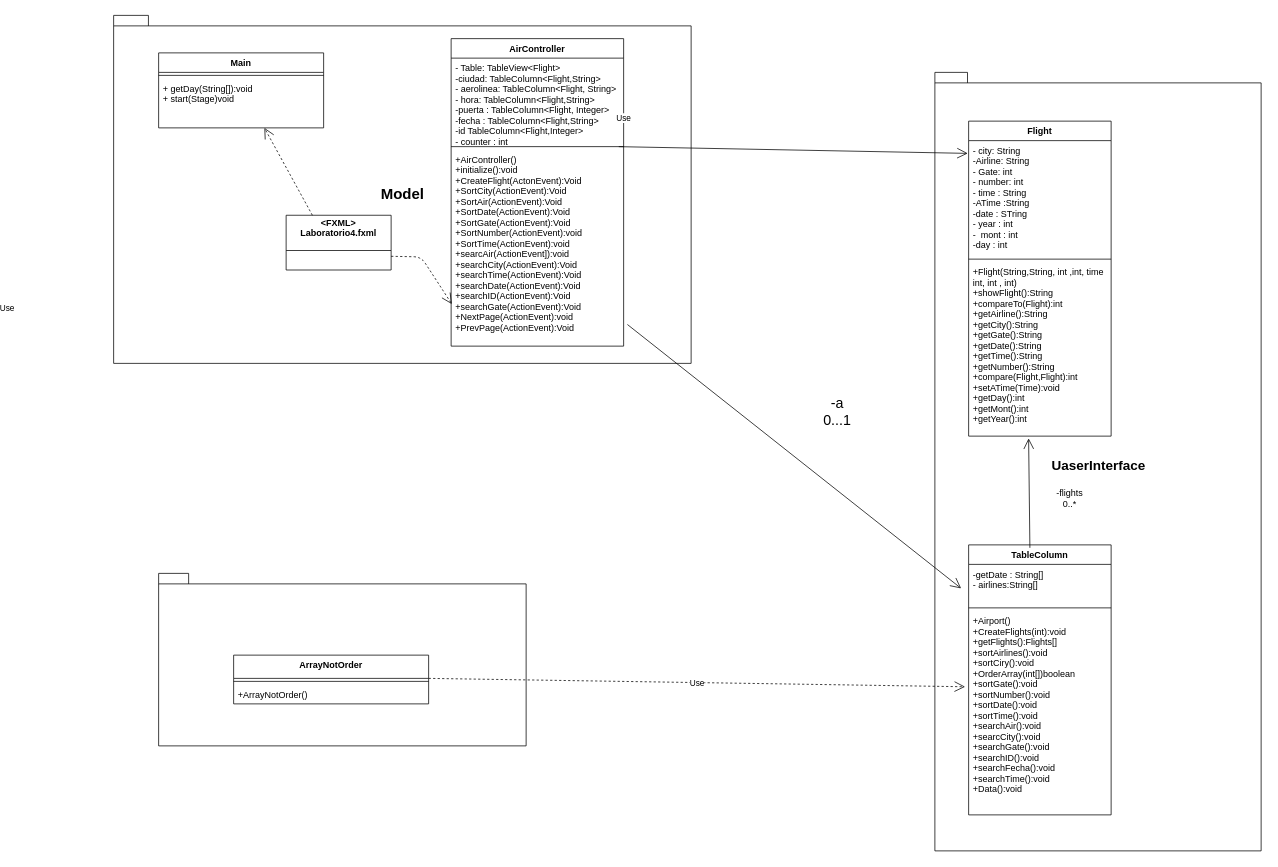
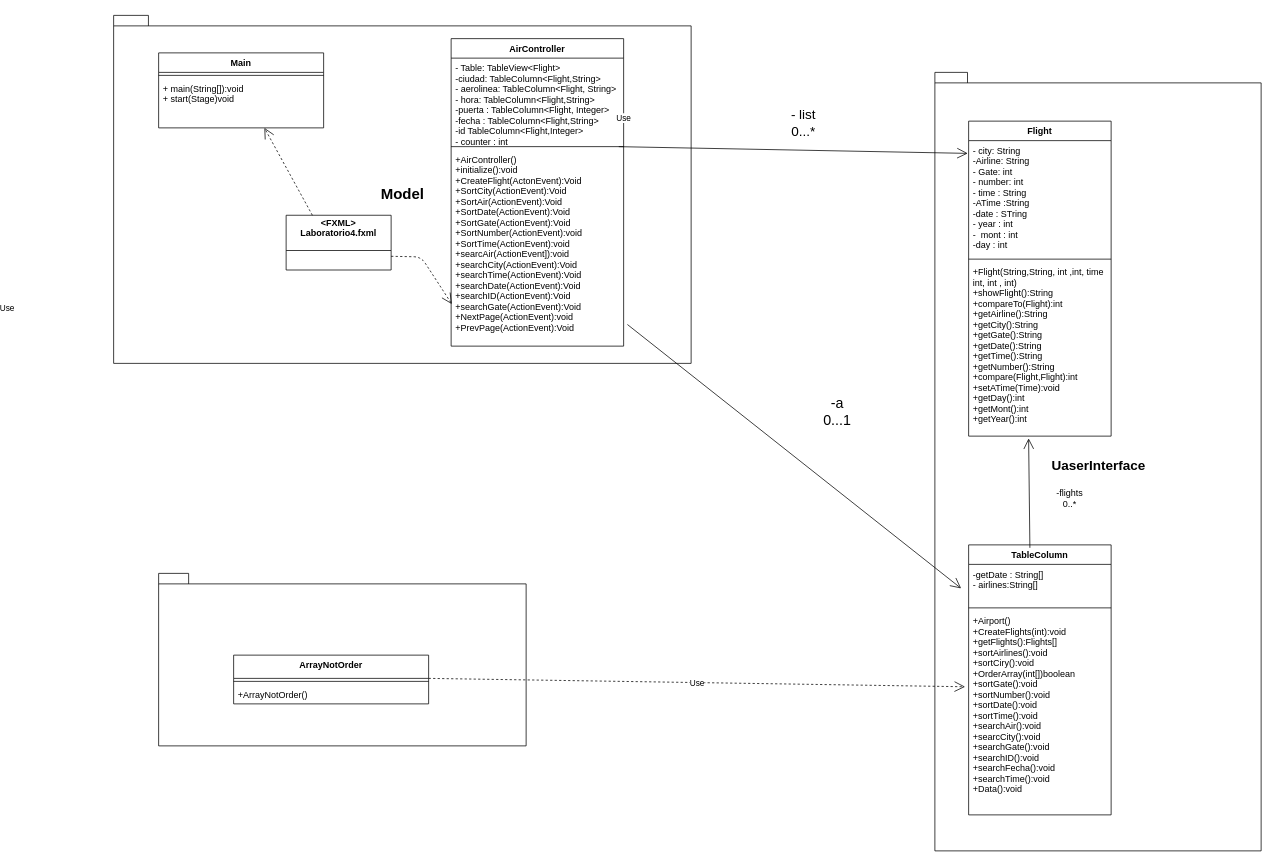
  <mxCell id="0" />
  <mxCell id="1" parent="0" />
  <mxCell id="2" value="" style="shape=folder;fontStyle=1;spacingTop=10;tabWidth=40;tabHeight=14;tabPosition=left;html=1;" parent="1" vertex="1"><mxGeometry x="80" y="764" width="490" height="230" as="geometry" /></mxCell>
  <mxCell id="3" value="&lt;font style=&quot;font-size: 18px&quot;&gt;UaserInterface&lt;/font&gt;" style="shape=folder;fontStyle=1;spacingTop=10;tabWidth=40;tabHeight=14;tabPosition=left;html=1;" parent="1" vertex="1"><mxGeometry x="1115" y="96" width="435" height="1038" as="geometry" /></mxCell>
  <mxCell id="4" value="&lt;font style=&quot;font-size: 20px&quot;&gt;Model&lt;/font&gt;" style="shape=folder;fontStyle=1;spacingTop=10;tabWidth=40;tabHeight=14;tabPosition=left;html=1;" parent="1" vertex="1"><mxGeometry x="20" y="20" width="770" height="464" as="geometry" /></mxCell>
  <mxCell id="5" value="Main" style="swimlane;fontStyle=1;align=center;verticalAlign=top;childLayout=stackLayout;horizontal=1;startSize=26;horizontalStack=0;resizeParent=1;resizeParentMax=0;resizeLast=0;collapsible=1;marginBottom=0;" parent="1" vertex="1"><mxGeometry x="80" y="70" width="220" height="100" as="geometry" /></mxCell>
  <mxCell id="6" value="" style="line;strokeWidth=1;fillColor=none;align=left;verticalAlign=middle;spacingTop=-1;spacingLeft=3;spacingRight=3;rotatable=0;labelPosition=right;points=[];portConstraint=eastwest;" parent="5" vertex="1"><mxGeometry y="26" width="220" height="8" as="geometry" /></mxCell>
- <mxCell id="7" value="+ getDay(String[]):void&#10;+ start(Stage)void&#10;" style="text;strokeColor=none;fillColor=none;align=left;verticalAlign=top;spacingLeft=4;spacingRight=4;overflow=hidden;rotatable=0;points=[[0,0.5],[1,0.5]];portConstraint=eastwest;" parent="5" vertex="1"><mxGeometry y="34" width="220" height="66" as="geometry" /></mxCell>
+ <mxCell id="7" value="+ main(String[]):void&#10;+ start(Stage)void&#10;" style="text;strokeColor=none;fillColor=none;align=left;verticalAlign=top;spacingLeft=4;spacingRight=4;overflow=hidden;rotatable=0;points=[[0,0.5],[1,0.5]];portConstraint=eastwest;" parent="5" vertex="1"><mxGeometry y="34" width="220" height="66" as="geometry" /></mxCell>
  <mxCell id="8" value="AirController" style="swimlane;fontStyle=1;align=center;verticalAlign=top;childLayout=stackLayout;horizontal=1;startSize=26;horizontalStack=0;resizeParent=1;resizeParentMax=0;resizeLast=0;collapsible=1;marginBottom=0;" parent="1" vertex="1"><mxGeometry x="470" y="51" width="230" height="410" as="geometry" /></mxCell>
  <mxCell id="9" value="- Table: TableView&lt;Flight&gt;&#10;-ciudad: TableColumn&lt;Flight,String&gt;&#10;- aerolinea: TableColumn&lt;Flight, String&gt;&#10;- hora: TableColumn&lt;Flight,String&gt;&#10;-puerta : TableColumn&lt;Flight, Integer&gt;&#10;-fecha : TableColumn&lt;Flight,String&gt;&#10;-id TableColumn&lt;Flight,Integer&gt;&#10;- counter : int&#10;&#10;" style="text;strokeColor=none;fillColor=none;align=left;verticalAlign=top;spacingLeft=4;spacingRight=4;overflow=hidden;rotatable=0;points=[[0,0.5],[1,0.5]];portConstraint=eastwest;" parent="8" vertex="1"><mxGeometry y="26" width="230" height="114" as="geometry" /></mxCell>
  <mxCell id="10" value="" style="line;strokeWidth=1;fillColor=none;align=left;verticalAlign=middle;spacingTop=-1;spacingLeft=3;spacingRight=3;rotatable=0;labelPosition=right;points=[];portConstraint=eastwest;" parent="8" vertex="1"><mxGeometry y="140" width="230" height="8" as="geometry" /></mxCell>
  <mxCell id="11" value="+AirController()&#10;+initialize():void&#10;+CreateFlight(ActonEvent):Void&#10;+SortCity(ActionEvent):Void&#10;+SortAir(ActionEvent):Void&#10;+SortDate(ActionEvent):Void&#10;+SortGate(ActionEvent):Void&#10;+SortNumber(ActionEvent):void&#10;+SortTime(ActionEvent):void&#10;+searcAir(ActionEvent]):void&#10;+searchCity(ActionEvent):Void&#10;+searchTime(ActionEvent):Void&#10;+searchDate(ActionEvent):Void&#10;+searchID(ActionEvent):Void&#10;+searchGate(ActionEvent):Void&#10;+NextPage(ActionEvent):void&#10;+PrevPage(ActionEvent):Void&#10;&#10;&#10;&#10;&#10;&#10;&#10;&#10;&#10;" style="text;strokeColor=none;fillColor=none;align=left;verticalAlign=top;spacingLeft=4;spacingRight=4;overflow=hidden;rotatable=0;points=[[0,0.5],[1,0.5]];portConstraint=eastwest;" parent="8" vertex="1"><mxGeometry y="148" width="230" height="262" as="geometry" /></mxCell>
  <mxCell id="12" value="" style="endArrow=open;endFill=1;endSize=12;html=1;exitX=0.972;exitY=0.507;exitDx=0;exitDy=0;exitPerimeter=0;" parent="1" source="10" edge="1"><mxGeometry width="160" relative="1" as="geometry"><mxPoint x="730" y="224" as="sourcePoint" /><mxPoint x="1158.824" y="204" as="targetPoint" /></mxGeometry></mxCell>
  <mxCell id="13" value="Flight" style="swimlane;fontStyle=1;align=center;verticalAlign=top;childLayout=stackLayout;horizontal=1;startSize=26;horizontalStack=0;resizeParent=1;resizeParentMax=0;resizeLast=0;collapsible=1;marginBottom=0;" parent="1" vertex="1"><mxGeometry x="1160" y="161" width="190" height="420" as="geometry" /></mxCell>
  <mxCell id="14" value="- city: String&#10;-Airline: String&#10;- Gate: int&#10;- number: int&#10;- time : String&#10;-ATime :String&#10;-date : STring&#10;- year : int&#10;-  mont : int&#10;-day : int&#10;&#10;" style="text;strokeColor=none;fillColor=none;align=left;verticalAlign=top;spacingLeft=4;spacingRight=4;overflow=hidden;rotatable=0;points=[[0,0.5],[1,0.5]];portConstraint=eastwest;" parent="13" vertex="1"><mxGeometry y="26" width="190" height="154" as="geometry" /></mxCell>
  <mxCell id="15" value="" style="line;strokeWidth=1;fillColor=none;align=left;verticalAlign=middle;spacingTop=-1;spacingLeft=3;spacingRight=3;rotatable=0;labelPosition=right;points=[];portConstraint=eastwest;" parent="13" vertex="1"><mxGeometry y="180" width="190" height="8" as="geometry" /></mxCell>
  <mxCell id="16" value="+Flight(String,String, int ,int, time&#10;int, int , int)&#10;+showFlight():String&#10;+compareTo(Flight):int&#10;+getAirline():String&#10;+getCity():String&#10;+getGate():String&#10;+getDate():String&#10;+getTime():String&#10;+getNumber():String&#10;+compare(Flight,Flight):int&#10;+setATime(Time):void&#10;+getDay():int&#10;+getMont():int&#10;+getYear():int&#10;&#10;&#10;" style="text;strokeColor=none;fillColor=none;align=left;verticalAlign=top;spacingLeft=4;spacingRight=4;overflow=hidden;rotatable=0;points=[[0,0.5],[1,0.5]];portConstraint=eastwest;" parent="13" vertex="1"><mxGeometry y="188" width="190" height="232" as="geometry" /></mxCell>
+ <mxCell id="17" value="&lt;div style=&quot;font-size: 18px&quot;&gt;&lt;font style=&quot;font-size: 18px&quot;&gt;- list&lt;/font&gt;&lt;/div&gt;&lt;div style=&quot;font-size: 18px&quot;&gt;&lt;font style=&quot;font-size: 18px&quot;&gt;0...*&lt;/font&gt;&lt;br&gt;&lt;/div&gt;" style="text;html=1;strokeColor=none;fillColor=none;align=center;verticalAlign=middle;whiteSpace=wrap;rounded=0;" parent="1" vertex="1"><mxGeometry x="880" y="134" width="120" height="60" as="geometry" /></mxCell>
  <mxCell id="18" value="TableColumn" style="swimlane;fontStyle=1;align=center;verticalAlign=top;childLayout=stackLayout;horizontal=1;startSize=26;horizontalStack=0;resizeParent=1;resizeParentMax=0;resizeLast=0;collapsible=1;marginBottom=0;" parent="1" vertex="1"><mxGeometry x="1160" y="726" width="190" height="360" as="geometry" /></mxCell>
  <mxCell id="19" value="-getDate : String[]&#10;- airlines:String[]&#10;" style="text;strokeColor=none;fillColor=none;align=left;verticalAlign=top;spacingLeft=4;spacingRight=4;overflow=hidden;rotatable=0;points=[[0,0.5],[1,0.5]];portConstraint=eastwest;" parent="18" vertex="1"><mxGeometry y="26" width="190" height="54" as="geometry" /></mxCell>
  <mxCell id="20" value="" style="line;strokeWidth=1;fillColor=none;align=left;verticalAlign=middle;spacingTop=-1;spacingLeft=3;spacingRight=3;rotatable=0;labelPosition=right;points=[];portConstraint=eastwest;" parent="18" vertex="1"><mxGeometry y="80" width="190" height="8" as="geometry" /></mxCell>
  <mxCell id="21" value="+Airport()&#10;+CreateFlights(int):void&#10;+getFlights():Flights[]&#10;+sortAirlines():void&#10;+sortCiry():void&#10;+OrderArray(int[])boolean&#10;+sortGate():void&#10;+sortNumber():void&#10;+sortDate():void&#10;+sortTime():void&#10;+searchAir():void&#10;+searcCity():void&#10;+searchGate():void&#10;+searchID():void&#10;+searchFecha():void&#10;+searchTime():void&#10;+Data():void&#10;&#10;&#10;" style="text;strokeColor=none;fillColor=none;align=left;verticalAlign=top;spacingLeft=4;spacingRight=4;overflow=hidden;rotatable=0;points=[[0,0.5],[1,0.5]];portConstraint=eastwest;" parent="18" vertex="1"><mxGeometry y="88" width="190" height="272" as="geometry" /></mxCell>
  <mxCell id="22" value="" style="endArrow=open;endFill=1;endSize=12;html=1;entryX=0.421;entryY=1.013;entryDx=0;entryDy=0;entryPerimeter=0;exitX=0.43;exitY=0.011;exitDx=0;exitDy=0;exitPerimeter=0;" parent="1" source="18" target="16" edge="1"><mxGeometry width="160" relative="1" as="geometry"><mxPoint x="1190" y="684" as="sourcePoint" /><mxPoint x="1240" y="594" as="targetPoint" /></mxGeometry></mxCell>
  <mxCell id="23" value="&lt;div&gt;-flights&lt;/div&gt;&lt;div&gt;0..*&lt;br&gt;&lt;/div&gt;" style="text;html=1;strokeColor=none;fillColor=none;align=center;verticalAlign=middle;whiteSpace=wrap;rounded=0;" parent="1" vertex="1"><mxGeometry x="1250" y="644" width="90" height="40" as="geometry" /></mxCell>
  <mxCell id="24" value="" style="endArrow=open;endFill=1;endSize=12;html=1;exitX=1.022;exitY=0.89;exitDx=0;exitDy=0;exitPerimeter=0;" parent="1" source="11" edge="1"><mxGeometry width="160" relative="1" as="geometry"><mxPoint x="750" y="354" as="sourcePoint" /><mxPoint x="1150" y="784" as="targetPoint" /></mxGeometry></mxCell>
  <mxCell id="25" value="&lt;div style=&quot;font-size: 19px&quot;&gt;&lt;font style=&quot;font-size: 19px&quot;&gt;-a&lt;/font&gt;&lt;/div&gt;&lt;div style=&quot;font-size: 19px&quot;&gt;&lt;font style=&quot;font-size: 19px&quot;&gt;0...1&lt;br&gt;&lt;/font&gt;&lt;/div&gt;" style="text;html=1;strokeColor=none;fillColor=none;align=center;verticalAlign=middle;whiteSpace=wrap;rounded=0;" parent="1" vertex="1"><mxGeometry x="940" y="514" width="90" height="70" as="geometry" /></mxCell>
  <mxCell id="26" value="&lt;FXML&gt;&#10;Laboratorio4.fxml&#10;" style="swimlane;fontStyle=1;childLayout=stackLayout;horizontal=1;startSize=47;fillColor=none;horizontalStack=0;resizeParent=1;resizeParentMax=0;resizeLast=0;collapsible=1;marginBottom=0;" parent="1" vertex="1"><mxGeometry x="250" y="286.5" width="140" height="73" as="geometry" /></mxCell>
  <mxCell id="27" value="Use" style="endArrow=open;endSize=12;dashed=1;html=1;entryX=0.004;entryY=0.786;entryDx=0;entryDy=0;entryPerimeter=0;exitX=1;exitY=0.75;exitDx=0;exitDy=0;" parent="1" source="26" target="11" edge="1"><mxGeometry x="-0.012" y="371" width="160" relative="1" as="geometry"><mxPoint x="340" y="394" as="sourcePoint" /><mxPoint x="500" y="394" as="targetPoint" /><Array as="points"><mxPoint x="430" y="342" /></Array><mxPoint x="-50" y="3" as="offset" /></mxGeometry></mxCell>
  <mxCell id="28" value="Use" style="endArrow=open;endSize=12;dashed=1;html=1;entryX=0.641;entryY=1;entryDx=0;entryDy=0;entryPerimeter=0;exitX=0.25;exitY=0;exitDx=0;exitDy=0;" parent="1" source="26" target="7" edge="1"><mxGeometry x="-0.012" y="371" width="160" relative="1" as="geometry"><mxPoint x="400" y="351" as="sourcePoint" /><mxPoint x="481" y="352" as="targetPoint" /><Array as="points" /><mxPoint x="-50" y="3" as="offset" /></mxGeometry></mxCell>
  <mxCell id="29" value="ArrayNotOrder" style="swimlane;fontStyle=1;align=center;verticalAlign=top;childLayout=stackLayout;horizontal=1;startSize=31;horizontalStack=0;resizeParent=1;resizeParentMax=0;resizeLast=0;collapsible=1;marginBottom=0;" parent="1" vertex="1"><mxGeometry x="180" y="873" width="260" height="65" as="geometry" /></mxCell>
  <mxCell id="30" value="" style="line;strokeWidth=1;fillColor=none;align=left;verticalAlign=middle;spacingTop=-1;spacingLeft=3;spacingRight=3;rotatable=0;labelPosition=right;points=[];portConstraint=eastwest;" parent="29" vertex="1"><mxGeometry y="31" width="260" height="8" as="geometry" /></mxCell>
  <mxCell id="31" value="+ArrayNotOrder()" style="text;strokeColor=none;fillColor=none;align=left;verticalAlign=top;spacingLeft=4;spacingRight=4;overflow=hidden;rotatable=0;points=[[0,0.5],[1,0.5]];portConstraint=eastwest;" parent="29" vertex="1"><mxGeometry y="39" width="260" height="26" as="geometry" /></mxCell>
  <mxCell id="32" value="Use" style="endArrow=open;endSize=12;dashed=1;html=1;entryX=-0.025;entryY=0.372;entryDx=0;entryDy=0;entryPerimeter=0;" parent="1" target="21" edge="1"><mxGeometry width="160" relative="1" as="geometry"><mxPoint x="440" y="904" as="sourcePoint" /><mxPoint x="600" y="904" as="targetPoint" /></mxGeometry></mxCell>
